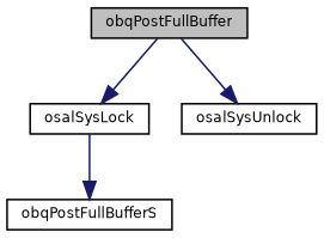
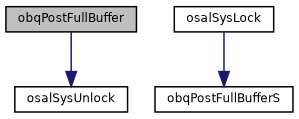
  digraph {
    rankdir=TB
    node [color=black fontname=Helvetica fontsize=8 shape=record]
    edge [color=midnightblue fontname=Helvetica fontsize=8 labelfontname=Helvetica labelfontsize=8 style=solid]
    n1 [fillcolor=grey75 fontcolor=black height=0.2 label=obqPostFullBuffer style=filled width=0.4]
    n2 [height=0.2 label=osalSysLock width=0.4]
    n3 [height=0.2 label=osalSysUnlock width=0.4]
    n4 [height=0.2 label=obqPostFullBufferS width=0.4]
-   n1 -> n2
    n1 -> n3
    n2 -> n4
  }
